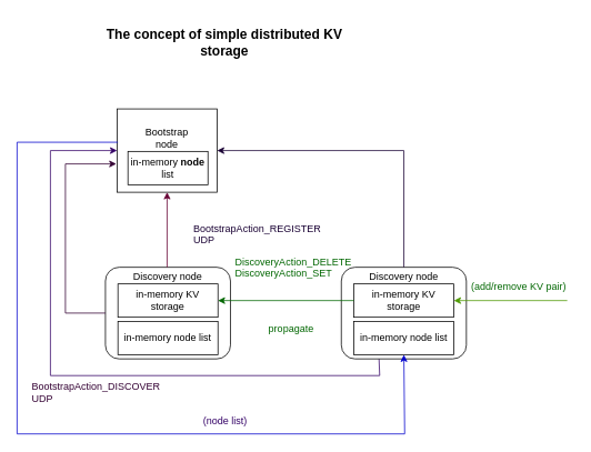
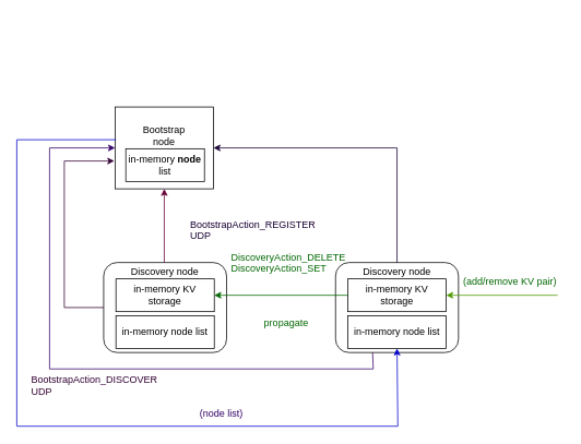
  <mxCell id="0" />
  <mxCell id="1" parent="0" />
  <mxCell id="2" value="Bootstrap&lt;div&gt;node&lt;/div&gt;&lt;div&gt;&lt;br&gt;&lt;/div&gt;&lt;div&gt;&lt;br&gt;&lt;/div&gt;" style="rounded=0;whiteSpace=wrap;html=1;" parent="1" vertex="1"><mxGeometry x="140" y="130" width="120" height="100" as="geometry" /></mxCell>
- <mxCell id="3" value="The concept of simple distributed KV storage" style="text;html=1;align=center;verticalAlign=middle;whiteSpace=wrap;rounded=0;fontSize=16;fontStyle=1" parent="1" vertex="1"><mxGeometry x="114" y="20" width="310" height="60" as="geometry" /></mxCell>
  <mxCell id="4" value="Discovery node&lt;div&gt;&lt;br&gt;&lt;/div&gt;&lt;div&gt;&lt;br&gt;&lt;div&gt;&lt;br&gt;&lt;div&gt;&lt;br&gt;&lt;div&gt;&lt;br&gt;&lt;/div&gt;&lt;div&gt;&lt;br&gt;&lt;/div&gt;&lt;/div&gt;&lt;/div&gt;&lt;/div&gt;" style="rounded=1;whiteSpace=wrap;html=1;" parent="1" vertex="1"><mxGeometry x="126" y="320" width="150" height="110" as="geometry" /></mxCell>
  <mxCell id="5" value="" style="endArrow=classic;html=1;rounded=0;entryX=0.5;entryY=1;entryDx=0;entryDy=0;strokeColor=#660033;" parent="1" target="2" edge="1"><mxGeometry width="50" height="50" relative="1" as="geometry"><mxPoint x="200" y="320" as="sourcePoint" /><mxPoint x="210" y="260" as="targetPoint" /></mxGeometry></mxCell>
  <mxCell id="6" value="BootstrapAction_REGISTER&#10;UDP" style="text;whiteSpace=wrap;fontColor=#190033;" parent="1" vertex="1"><mxGeometry x="230" y="260" width="160" height="30" as="geometry" /></mxCell>
  <mxCell id="7" value="in-memory &lt;b&gt;node&lt;/b&gt; list" style="rounded=0;whiteSpace=wrap;html=1;" parent="1" vertex="1"><mxGeometry x="153" y="181" width="96" height="40" as="geometry" /></mxCell>
  <mxCell id="8" value="" style="endArrow=classic;html=1;rounded=0;exitX=0.25;exitY=1;exitDx=0;exitDy=0;strokeColor=#330066;entryX=0;entryY=0.5;entryDx=0;entryDy=0;" parent="1" source="14" target="2" edge="1"><mxGeometry width="50" height="50" relative="1" as="geometry"><mxPoint x="420" y="430" as="sourcePoint" /><mxPoint x="100" y="440" as="targetPoint" /><Array as="points"><mxPoint x="455" y="450" /><mxPoint x="60" y="450" /><mxPoint x="60" y="180" /></Array></mxGeometry></mxCell>
  <mxCell id="9" value="BootstrapAction_DISCOVER&#10;UDP" style="text;whiteSpace=wrap;fontColor=#330033;" parent="1" vertex="1"><mxGeometry x="36" y="450" width="190" height="40" as="geometry" /></mxCell>
  <mxCell id="10" value="in-memory KV&lt;div&gt;storage&lt;/div&gt;" style="rounded=0;whiteSpace=wrap;html=1;" parent="1" vertex="1"><mxGeometry x="141" y="340" width="120" height="40" as="geometry" /></mxCell>
  <mxCell id="11" value="in-memory node list" style="rounded=0;whiteSpace=wrap;html=1;" parent="1" vertex="1"><mxGeometry x="141" y="385" width="120" height="40" as="geometry" /></mxCell>
  <mxCell id="12" value="Discovery node&lt;div&gt;&lt;br&gt;&lt;/div&gt;&lt;div&gt;&lt;br&gt;&lt;div&gt;&lt;br&gt;&lt;div&gt;&lt;br&gt;&lt;div&gt;&lt;br&gt;&lt;/div&gt;&lt;div&gt;&lt;br&gt;&lt;/div&gt;&lt;/div&gt;&lt;/div&gt;&lt;/div&gt;" style="rounded=1;whiteSpace=wrap;html=1;" parent="1" vertex="1"><mxGeometry x="409" y="320" width="150" height="110" as="geometry" /></mxCell>
  <mxCell id="13" value="in-memory KV&lt;div&gt;storage&lt;/div&gt;" style="rounded=0;whiteSpace=wrap;html=1;" parent="1" vertex="1"><mxGeometry x="424" y="340" width="120" height="40" as="geometry" /></mxCell>
  <mxCell id="14" value="in-memory node list" style="rounded=0;whiteSpace=wrap;html=1;" parent="1" vertex="1"><mxGeometry x="424" y="385" width="120" height="40" as="geometry" /></mxCell>
  <mxCell id="15" value="" style="endArrow=classic;html=1;rounded=0;exitX=0;exitY=0.25;exitDx=0;exitDy=0;entryX=0.5;entryY=1;entryDx=0;entryDy=0;strokeColor=#0000CC;" parent="1" target="14" edge="1"><mxGeometry width="50" height="50" relative="1" as="geometry"><mxPoint x="141" y="170" as="sourcePoint" /><mxPoint x="450" y="520" as="targetPoint" /><Array as="points"><mxPoint x="20" y="170" /><mxPoint x="20" y="520" /><mxPoint x="485" y="520" /></Array></mxGeometry></mxCell>
  <mxCell id="16" value="(node list)" style="text;html=1;align=center;verticalAlign=middle;whiteSpace=wrap;rounded=0;fontColor=#330066;" parent="1" vertex="1"><mxGeometry x="240" y="490" width="60" height="30" as="geometry" /></mxCell>
  <mxCell id="17" value="" style="endArrow=classic;html=1;rounded=0;entryX=1;entryY=0.5;entryDx=0;entryDy=0;strokeColor=#4D9900;" parent="1" target="13" edge="1"><mxGeometry width="50" height="50" relative="1" as="geometry"><mxPoint x="680" y="360" as="sourcePoint" /><mxPoint x="334" y="600" as="targetPoint" /></mxGeometry></mxCell>
  <mxCell id="18" value="(add/remove KV pair)" style="text;html=1;align=center;verticalAlign=middle;whiteSpace=wrap;rounded=0;fontColor=#006600;" parent="1" vertex="1"><mxGeometry x="557" y="329" width="130" height="30" as="geometry" /></mxCell>
  <mxCell id="19" value="" style="endArrow=classic;html=1;rounded=0;exitX=0;exitY=0.5;exitDx=0;exitDy=0;entryX=-0.008;entryY=0.66;entryDx=0;entryDy=0;entryPerimeter=0;strokeColor=#330033;" parent="1" target="2" edge="1"><mxGeometry width="50" height="50" relative="1" as="geometry"><mxPoint x="126.04" y="375" as="sourcePoint" /><mxPoint x="138" y="196" as="targetPoint" /><Array as="points"><mxPoint x="78" y="375" /><mxPoint x="78" y="196" /></Array></mxGeometry></mxCell>
  <mxCell id="20" value="" style="endArrow=classic;html=1;rounded=0;exitX=0.5;exitY=0;exitDx=0;exitDy=0;entryX=1;entryY=0.5;entryDx=0;entryDy=0;strokeColor=#190033;" parent="1" source="12" target="2" edge="1"><mxGeometry width="50" height="50" relative="1" as="geometry"><mxPoint x="360" y="200" as="sourcePoint" /><mxPoint x="410" y="150" as="targetPoint" /><Array as="points"><mxPoint x="484" y="180" /></Array></mxGeometry></mxCell>
  <mxCell id="21" value="" style="endArrow=classic;html=1;rounded=0;exitX=0;exitY=0.5;exitDx=0;exitDy=0;entryX=1;entryY=0.5;entryDx=0;entryDy=0;strokeColor=#006600;" parent="1" source="13" target="10" edge="1"><mxGeometry width="50" height="50" relative="1" as="geometry"><mxPoint x="290" y="430" as="sourcePoint" /><mxPoint x="340" y="380" as="targetPoint" /></mxGeometry></mxCell>
  <mxCell id="22" value="propagate" style="text;whiteSpace=wrap;fontColor=#006600;" parent="1" vertex="1"><mxGeometry x="320" y="380" width="60" height="30" as="geometry" /></mxCell>
  <mxCell id="23" value="DiscoveryAction_DELETE&#10;DiscoveryAction_SET" style="text;whiteSpace=wrap;fontColor=#006600;" parent="1" vertex="1"><mxGeometry x="280" y="300" width="120" height="40" as="geometry" /></mxCell>
